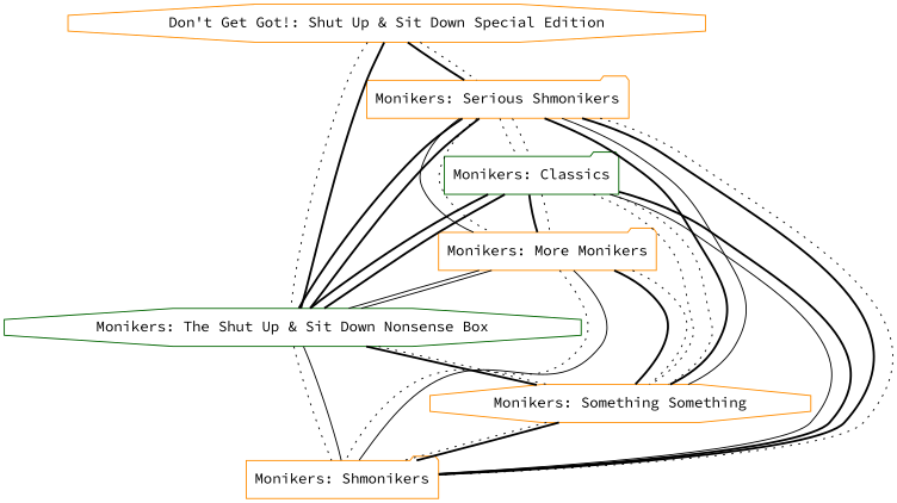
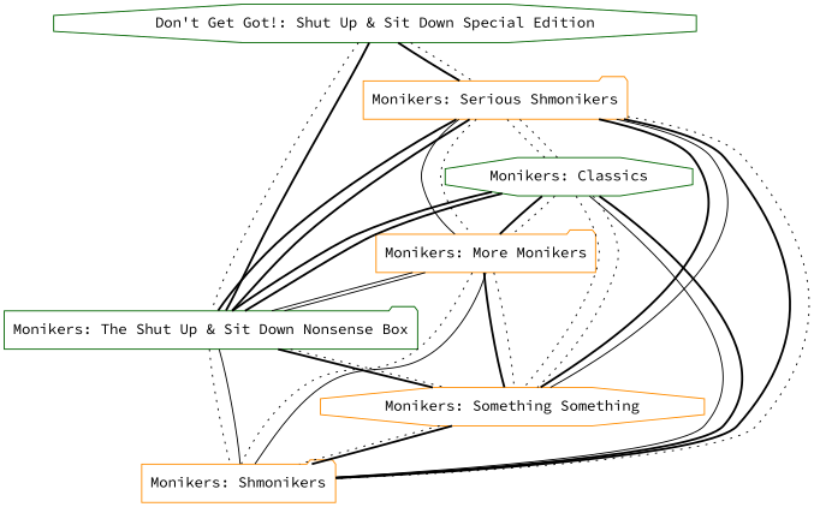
  graph {
    fontname="Source Code Pro"
    node [color=darkorange fontname="Source Code Pro" shape=octagon]
    edge [fontname="Source Code Pro" style=dotted weight=0.780068579804581]
    n1 [label="Monikers: Shmonikers" shape=folder]
    n2 [label="Monikers: Something Something"]
-   n3 [color=darkgreen label="Monikers: The Shut Up & Sit Down Nonsense Box"]
+   n3 [color=darkgreen label="Monikers: The Shut Up & Sit Down Nonsense Box" shape=folder]
    n4 [label="Monikers: More Monikers" shape=folder]
-   n5 [color=darkgreen label="Monikers: Classics" shape=folder]
+   n5 [color=darkgreen label="Monikers: Classics"]
    n6 [label="Monikers: Serious Shmonikers" shape=folder]
-   n7 [label="Don't Get Got!: Shut Up & Sit Down Special Edition"]
+   n7 [color=darkgreen label="Don't Get Got!: Shut Up & Sit Down Special Edition"]
    n2 -- n1
    n2 -- n1 [style=bold]
    n3 -- n1 [weight=0.473437868285859]
    n3 -- n1 [style=solid weight=0.473437868285859]
    n3 -- n2 [style=bold weight=0.513601520590992]
    n3 -- n2 [weight=0.513601520590992]
    n4 -- n1 [weight=0.325674967241849]
    n4 -- n1 [style=solid weight=0.325674967241849]
    n4 -- n2 [style=bold weight=0.363838260608797]
    n4 -- n2 [weight=0.363838260608797]
    n4 -- n3 [style=solid weight=0.373407247383559]
    n4 -- n3 [style=solid weight=0.373407247383559]
    n5 -- n1 [style=solid weight=0.0486227028199966]
    n5 -- n1 [style=bold weight=0.0486227028199966]
    n5 -- n2 [weight=0.0484768686464]
    n5 -- n2 [weight=0.0484768686464]
    n5 -- n3 [style=bold weight=0.0782918672300981]
    n5 -- n3 [style=bold weight=0.0782918672300981]
    n5 -- n4 [style=bold weight=0.406356237829497]
    n5 -- n4 [weight=0.406356237829497]
    n6 -- n1 [style=bold weight=0.166990319315648]
    n6 -- n1 [weight=0.166990319315648]
    n6 -- n2 [style=bold weight=0.180204109547663]
    n6 -- n2 [style=solid weight=0.180204109547663]
    n6 -- n3 [style=bold weight=0.256948917545481]
    n6 -- n3 [style=bold weight=0.256948917545481]
    n6 -- n4 [style=solid weight=0.45858765173065]
    n6 -- n4 [weight=0.45858765173065]
    n6 -- n5 [weight=0.39603186470032]
    n6 -- n5 [weight=0.39603186470032]
    n7 -- n3 [weight=0.052702957540759]
    n7 -- n3 [style=bold weight=0.052702957540759]
    n7 -- n6 [style=bold weight=0.0745292287937096]
    n7 -- n6 [weight=0.0745292287937096]
  }
